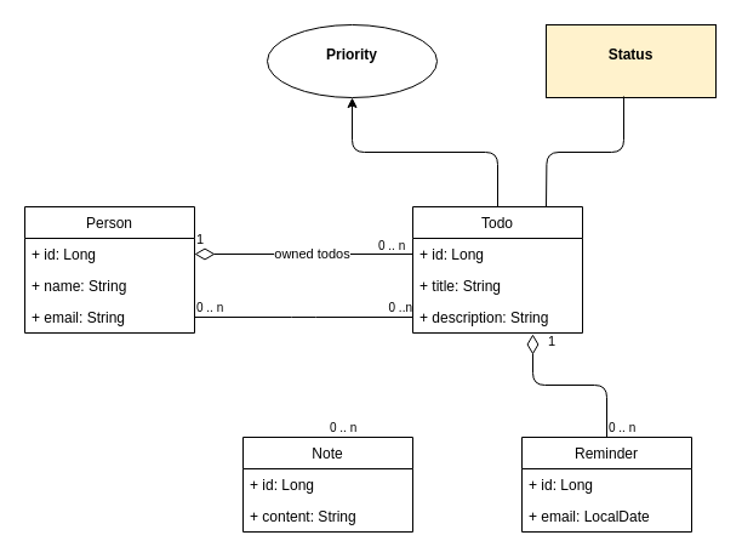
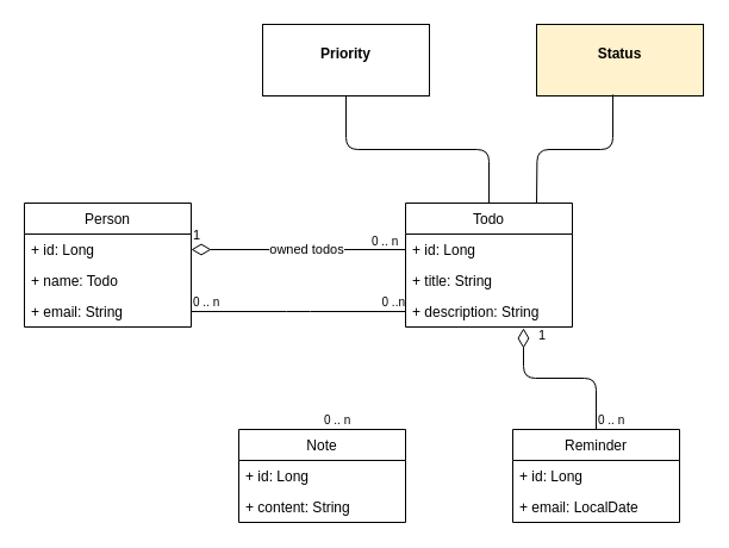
  <mxCell id="0" />
  <mxCell id="1" parent="0" />
- <mxCell id="2" value="&lt;p style=&quot;margin: 0px ; margin-top: 4px ; text-align: center&quot;&gt;&lt;br&gt;&lt;b&gt;Priority&lt;/b&gt;&lt;/p&gt;" style="ellipse;verticalAlign=top;align=left;overflow=fill;fontSize=12;fontFamily=Helvetica;html=1;" parent="1" vertex="1"><mxGeometry x="220" y="20" width="140" height="60" as="geometry" /></mxCell>
+ <mxCell id="2" value="&lt;p style=&quot;margin: 0px ; margin-top: 4px ; text-align: center&quot;&gt;&lt;br&gt;&lt;b&gt;Priority&lt;/b&gt;&lt;/p&gt;" style="verticalAlign=top;align=left;overflow=fill;fontSize=12;fontFamily=Helvetica;html=1;" parent="1" vertex="1"><mxGeometry x="220" y="20" width="140" height="60" as="geometry" /></mxCell>
  <mxCell id="3" value="&lt;p style=&quot;margin: 0px ; margin-top: 4px ; text-align: center&quot;&gt;&lt;br&gt;&lt;b&gt;Status&lt;/b&gt;&lt;/p&gt;" style="verticalAlign=top;align=left;overflow=fill;fontSize=12;fontFamily=Helvetica;html=1;fillColor=#fff2cc;" parent="1" vertex="1"><mxGeometry x="450" y="20" width="140" height="60" as="geometry" /></mxCell>
  <mxCell id="4" value="Person" style="swimlane;fontStyle=0;childLayout=stackLayout;horizontal=1;startSize=26;fillColor=none;horizontalStack=0;resizeParent=1;resizeParentMax=0;resizeLast=0;collapsible=1;marginBottom=0;" parent="1" vertex="1"><mxGeometry x="20" y="170" width="140" height="104" as="geometry" /></mxCell>
  <mxCell id="5" value="+ id: Long" style="text;strokeColor=none;fillColor=none;align=left;verticalAlign=top;spacingLeft=4;spacingRight=4;overflow=hidden;rotatable=0;points=[[0,0.5],[1,0.5]];portConstraint=eastwest;" parent="4" vertex="1"><mxGeometry y="26" width="140" height="26" as="geometry" /></mxCell>
- <mxCell id="6" value="+ name: String" style="text;strokeColor=none;fillColor=none;align=left;verticalAlign=top;spacingLeft=4;spacingRight=4;overflow=hidden;rotatable=0;points=[[0,0.5],[1,0.5]];portConstraint=eastwest;" parent="4" vertex="1"><mxGeometry y="52" width="140" height="26" as="geometry" /></mxCell>
+ <mxCell id="6" value="+ name: Todo" style="text;strokeColor=none;fillColor=none;align=left;verticalAlign=top;spacingLeft=4;spacingRight=4;overflow=hidden;rotatable=0;points=[[0,0.5],[1,0.5]];portConstraint=eastwest;" parent="4" vertex="1"><mxGeometry y="52" width="140" height="26" as="geometry" /></mxCell>
  <mxCell id="7" value="+ email: String" style="text;strokeColor=none;fillColor=none;align=left;verticalAlign=top;spacingLeft=4;spacingRight=4;overflow=hidden;rotatable=0;points=[[0,0.5],[1,0.5]];portConstraint=eastwest;" parent="4" vertex="1"><mxGeometry y="78" width="140" height="26" as="geometry" /></mxCell>
  <mxCell id="8" value="1" style="endArrow=none;html=1;endSize=12;startArrow=diamondThin;startSize=14;startFill=0;edgeStyle=orthogonalEdgeStyle;align=left;verticalAlign=bottom;exitX=1;exitY=0.5;exitDx=0;exitDy=0;entryX=0;entryY=0.5;entryDx=0;entryDy=0;endFill=0;" parent="1" source="5" target="11" edge="1"><mxGeometry x="-1" y="3" relative="1" as="geometry"><mxPoint x="220" y="340" as="sourcePoint" /><mxPoint x="340" y="209" as="targetPoint" /></mxGeometry></mxCell>
  <mxCell id="9" value="owned todos" style="edgeLabel;html=1;align=center;verticalAlign=middle;resizable=0;points=[];" parent="8" vertex="1" connectable="0"><mxGeometry x="0.067" y="1" relative="1" as="geometry"><mxPoint as="offset" /></mxGeometry></mxCell>
  <mxCell id="10" value="Todo" style="swimlane;fontStyle=0;childLayout=stackLayout;horizontal=1;startSize=26;fillColor=none;horizontalStack=0;resizeParent=1;resizeParentMax=0;resizeLast=0;collapsible=1;marginBottom=0;" parent="1" vertex="1"><mxGeometry x="340" y="170" width="140" height="104" as="geometry" /></mxCell>
  <mxCell id="11" value="+ id: Long" style="text;strokeColor=none;fillColor=none;align=left;verticalAlign=top;spacingLeft=4;spacingRight=4;overflow=hidden;rotatable=0;points=[[0,0.5],[1,0.5]];portConstraint=eastwest;" parent="10" vertex="1"><mxGeometry y="26" width="140" height="26" as="geometry" /></mxCell>
  <mxCell id="12" value="+ title: String" style="text;strokeColor=none;fillColor=none;align=left;verticalAlign=top;spacingLeft=4;spacingRight=4;overflow=hidden;rotatable=0;points=[[0,0.5],[1,0.5]];portConstraint=eastwest;" parent="10" vertex="1"><mxGeometry y="52" width="140" height="26" as="geometry" /></mxCell>
  <mxCell id="13" value="+ description: String" style="text;strokeColor=none;fillColor=none;align=left;verticalAlign=top;spacingLeft=4;spacingRight=4;overflow=hidden;rotatable=0;points=[[0,0.5],[1,0.5]];portConstraint=eastwest;" parent="10" vertex="1"><mxGeometry y="78" width="140" height="26" as="geometry" /></mxCell>
  <mxCell id="14" value="" style="endArrow=none;html=1;edgeStyle=orthogonalEdgeStyle;exitX=1;exitY=0.5;exitDx=0;exitDy=0;" parent="1" source="7" edge="1"><mxGeometry relative="1" as="geometry"><mxPoint x="200" y="280" as="sourcePoint" /><mxPoint x="340" y="261" as="targetPoint" /></mxGeometry></mxCell>
  <mxCell id="15" value="0 .. n" style="resizable=0;html=1;align=left;verticalAlign=bottom;labelBackgroundColor=#ffffff;fontSize=10;" parent="14" connectable="0" vertex="1"><mxGeometry x="-1" relative="1" as="geometry" /></mxCell>
  <mxCell id="16" value="0 ..n" style="resizable=0;html=1;align=right;verticalAlign=bottom;labelBackgroundColor=#ffffff;fontSize=10;" parent="14" connectable="0" vertex="1"><mxGeometry x="1" relative="1" as="geometry" /></mxCell>
  <mxCell id="17" value="0 .. n" style="resizable=0;html=1;align=left;verticalAlign=bottom;labelBackgroundColor=#ffffff;fontSize=10;" parent="1" connectable="0" vertex="1"><mxGeometry x="310" y="210" as="geometry" /></mxCell>
  <mxCell id="18" value="Note" style="swimlane;fontStyle=0;childLayout=stackLayout;horizontal=1;startSize=26;fillColor=none;horizontalStack=0;resizeParent=1;resizeParentMax=0;resizeLast=0;collapsible=1;marginBottom=0;" parent="1" vertex="1"><mxGeometry x="200" y="360" width="140" height="78" as="geometry" /></mxCell>
  <mxCell id="19" value="+ id: Long" style="text;strokeColor=none;fillColor=none;align=left;verticalAlign=top;spacingLeft=4;spacingRight=4;overflow=hidden;rotatable=0;points=[[0,0.5],[1,0.5]];portConstraint=eastwest;" parent="18" vertex="1"><mxGeometry y="26" width="140" height="26" as="geometry" /></mxCell>
  <mxCell id="20" value="+ content: String" style="text;strokeColor=none;fillColor=none;align=left;verticalAlign=top;spacingLeft=4;spacingRight=4;overflow=hidden;rotatable=0;points=[[0,0.5],[1,0.5]];portConstraint=eastwest;" parent="18" vertex="1"><mxGeometry y="52" width="140" height="26" as="geometry" /></mxCell>
  <mxCell id="21" value="0 .. n" style="resizable=0;html=1;align=left;verticalAlign=bottom;labelBackgroundColor=#ffffff;fontSize=10;" parent="1" connectable="0" vertex="1"><mxGeometry x="270" y="360" as="geometry" /></mxCell>
  <mxCell id="22" value="Reminder" style="swimlane;fontStyle=0;childLayout=stackLayout;horizontal=1;startSize=26;fillColor=none;horizontalStack=0;resizeParent=1;resizeParentMax=0;resizeLast=0;collapsible=1;marginBottom=0;" parent="1" vertex="1"><mxGeometry x="430" y="360" width="140" height="78" as="geometry" /></mxCell>
  <mxCell id="23" value="+ id: Long" style="text;strokeColor=none;fillColor=none;align=left;verticalAlign=top;spacingLeft=4;spacingRight=4;overflow=hidden;rotatable=0;points=[[0,0.5],[1,0.5]];portConstraint=eastwest;" parent="22" vertex="1"><mxGeometry y="26" width="140" height="26" as="geometry" /></mxCell>
  <mxCell id="24" value="+ email: LocalDate" style="text;strokeColor=none;fillColor=none;align=left;verticalAlign=top;spacingLeft=4;spacingRight=4;overflow=hidden;rotatable=0;points=[[0,0.5],[1,0.5]];portConstraint=eastwest;" parent="22" vertex="1"><mxGeometry y="52" width="140" height="26" as="geometry" /></mxCell>
  <mxCell id="25" value="&lt;meta charset=&quot;utf-8&quot;&gt;&lt;span style=&quot;color: rgb(0, 0, 0); font-family: helvetica; font-size: 11px; font-style: normal; font-weight: 400; letter-spacing: normal; text-align: left; text-indent: 0px; text-transform: none; word-spacing: 0px; background-color: rgb(255, 255, 255); display: inline; float: none;&quot;&gt;1&lt;/span&gt;" style="endArrow=none;html=1;endSize=12;startArrow=diamondThin;startSize=14;startFill=0;edgeStyle=orthogonalEdgeStyle;align=left;verticalAlign=bottom;exitX=0.707;exitY=1.038;exitDx=0;exitDy=0;endFill=0;exitPerimeter=0;entryX=0.5;entryY=0;entryDx=0;entryDy=0;" parent="1" source="13" target="22" edge="1"><mxGeometry x="-0.274" y="27" relative="1" as="geometry"><mxPoint x="392.98" y="283.012" as="sourcePoint" /><mxPoint x="280" y="370" as="targetPoint" /><mxPoint as="offset" /></mxGeometry></mxCell>
  <mxCell id="26" value="0 .. n" style="resizable=0;html=1;align=left;verticalAlign=bottom;labelBackgroundColor=#ffffff;fontSize=10;" parent="1" connectable="0" vertex="1"><mxGeometry x="500" y="360" as="geometry" /></mxCell>
- <mxCell id="27" value="" style="endArrow=classic;html=1;edgeStyle=orthogonalEdgeStyle;exitX=0.5;exitY=0;exitDx=0;exitDy=0;entryX=0.5;entryY=1;entryDx=0;entryDy=0;" parent="1" source="10" target="2" edge="1"><mxGeometry relative="1" as="geometry"><mxPoint x="460" y="120" as="sourcePoint" /><mxPoint x="620" y="120" as="targetPoint" /></mxGeometry></mxCell>
+ <mxCell id="27" value="" style="endArrow=none;html=1;edgeStyle=orthogonalEdgeStyle;exitX=0.5;exitY=0;exitDx=0;exitDy=0;entryX=0.5;entryY=1;entryDx=0;entryDy=0;" parent="1" source="10" target="2" edge="1"><mxGeometry relative="1" as="geometry"><mxPoint x="460" y="120" as="sourcePoint" /><mxPoint x="620" y="120" as="targetPoint" /></mxGeometry></mxCell>
  <mxCell id="28" value="" style="endArrow=none;html=1;edgeStyle=orthogonalEdgeStyle;entryX=0.457;entryY=0.983;entryDx=0;entryDy=0;entryPerimeter=0;" parent="1" target="3" edge="1"><mxGeometry relative="1" as="geometry"><mxPoint x="450" y="170" as="sourcePoint" /><mxPoint x="300" y="90" as="targetPoint" /></mxGeometry></mxCell>
